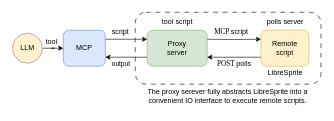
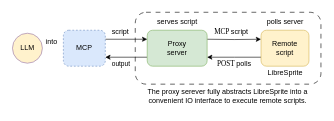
  <mxCell id="0" />
  <mxCell id="1" parent="0" />
  <mxCell id="2" value="" style="rounded=1;whiteSpace=wrap;html=1;fillColor=none;dashed=1;dashPattern=8 8;" vertex="1" parent="1"><mxGeometry x="225" y="20" width="310" height="120" as="geometry" /></mxCell>
  <mxCell id="3" style="edgeStyle=orthogonalEdgeStyle;rounded=0;orthogonalLoop=1;jettySize=auto;html=1;exitX=1;exitY=0.25;exitDx=0;exitDy=0;entryX=0;entryY=0.25;entryDx=0;entryDy=0;" edge="1" parent="1" target="8"><mxGeometry relative="1" as="geometry"><mxPoint x="345" y="65" as="sourcePoint" /></mxGeometry></mxCell>
  <mxCell id="4" style="edgeStyle=orthogonalEdgeStyle;rounded=0;orthogonalLoop=1;jettySize=auto;html=1;exitX=0;exitY=0.75;exitDx=0;exitDy=0;entryX=1;entryY=0.75;entryDx=0;entryDy=0;" edge="1" parent="1" source="6" target="10"><mxGeometry relative="1" as="geometry"><mxPoint x="225" y="95" as="sourcePoint" /></mxGeometry></mxCell>
  <mxCell id="5" value="output" style="edgeLabel;html=1;align=center;verticalAlign=middle;resizable=0;points=[];" vertex="1" connectable="0" parent="4"><mxGeometry x="0.505" y="3" relative="1" as="geometry"><mxPoint x="8" y="8" as="offset" /></mxGeometry></mxCell>
  <mxCell id="6" value="Proxy&lt;div&gt;server&lt;/div&gt;" style="rounded=1;whiteSpace=wrap;html=1;fillColor=#d5e8d4;strokeColor=#82b366;" vertex="1" parent="1"><mxGeometry x="245" y="50" width="100" height="60" as="geometry" /></mxCell>
  <mxCell id="7" style="edgeStyle=orthogonalEdgeStyle;rounded=0;orthogonalLoop=1;jettySize=auto;html=1;exitX=0;exitY=0.75;exitDx=0;exitDy=0;entryX=1;entryY=0.75;entryDx=0;entryDy=0;" edge="1" parent="1" source="8"><mxGeometry relative="1" as="geometry"><mxPoint x="345" y="95" as="targetPoint" /></mxGeometry></mxCell>
  <mxCell id="8" value="Remote&lt;div&gt;script&lt;/div&gt;" style="rounded=1;whiteSpace=wrap;html=1;fillColor=#fff2cc;strokeColor=#d6b656;" vertex="1" parent="1"><mxGeometry x="435" y="50" width="80" height="60" as="geometry" /></mxCell>
  <mxCell id="9" style="edgeStyle=orthogonalEdgeStyle;rounded=0;orthogonalLoop=1;jettySize=auto;html=1;exitX=1;exitY=0.25;exitDx=0;exitDy=0;entryX=0;entryY=0.25;entryDx=0;entryDy=0;" edge="1" parent="1" source="10" target="6"><mxGeometry relative="1" as="geometry"><mxPoint x="225" y="65" as="targetPoint" /></mxGeometry></mxCell>
- <mxCell id="10" value="&lt;div&gt;MCP&lt;/div&gt;" style="rounded=1;whiteSpace=wrap;html=1;fillColor=#dae8fc;strokeColor=#6c8ebf;" vertex="1" parent="1"><mxGeometry x="105" y="50" width="70" height="60" as="geometry" /></mxCell>
+ <mxCell id="10" value="&lt;div&gt;MCP&lt;/div&gt;" style="rounded=1;whiteSpace=wrap;html=1;fillColor=#dae8fc;strokeColor=#6c8ebf;dashed=1;" vertex="1" parent="1"><mxGeometry x="105" y="50" width="70" height="60" as="geometry" /></mxCell>
  <mxCell id="11" value="script" style="text;html=1;align=center;verticalAlign=middle;resizable=0;points=[];autosize=1;strokeColor=none;fillColor=none;" vertex="1" parent="1"><mxGeometry x="175" y="38" width="50" height="30" as="geometry" /></mxCell>
  <mxCell id="12" value="&lt;font face=&quot;Lucida Console&quot;&gt;MCP &lt;/font&gt;script" style="text;html=1;align=center;verticalAlign=middle;resizable=0;points=[];autosize=1;strokeColor=none;fillColor=none;" vertex="1" parent="1"><mxGeometry x="345" y="38" width="80" height="30" as="geometry" /></mxCell>
  <mxCell id="13" value="&lt;font face=&quot;Lucida Console&quot;&gt;POST &lt;/font&gt;polls" style="text;html=1;align=center;verticalAlign=middle;resizable=0;points=[];autosize=1;strokeColor=none;fillColor=none;" vertex="1" parent="1"><mxGeometry x="345" y="91" width="90" height="30" as="geometry" /></mxCell>
- <mxCell id="14" value="tool script" style="text;html=1;align=center;verticalAlign=middle;resizable=0;points=[];autosize=1;strokeColor=none;fillColor=none;" vertex="1" parent="1"><mxGeometry x="250" y="21" width="90" height="30" as="geometry" /></mxCell>
+ <mxCell id="14" value="serves script" style="text;html=1;align=center;verticalAlign=middle;resizable=0;points=[];autosize=1;strokeColor=none;fillColor=none;" vertex="1" parent="1"><mxGeometry x="250" y="21" width="90" height="30" as="geometry" /></mxCell>
  <mxCell id="15" value="polls server" style="text;html=1;align=center;verticalAlign=middle;resizable=0;points=[];autosize=1;strokeColor=none;fillColor=none;" vertex="1" parent="1"><mxGeometry x="435" y="21" width="80" height="30" as="geometry" /></mxCell>
- <mxCell id="16" value="tool" style="text;html=1;align=center;verticalAlign=middle;resizable=0;points=[];autosize=1;strokeColor=none;fillColor=none;" vertex="1" parent="1"><mxGeometry x="65" y="55" width="40" height="30" as="geometry" /></mxCell>
+ <mxCell id="16" value="into" style="text;html=1;align=center;verticalAlign=middle;resizable=0;points=[];autosize=1;strokeColor=none;fillColor=none;" vertex="1" parent="1"><mxGeometry x="65" y="55" width="40" height="30" as="geometry" /></mxCell>
  <mxCell id="17" value="The proxy serever fully abstracts LibreSprite&amp;nbsp;&lt;span style=&quot;background-color: transparent; color: light-dark(rgb(0, 0, 0), rgb(255, 255, 255));&quot;&gt;into a&lt;/span&gt;&lt;div&gt;&lt;span style=&quot;background-color: transparent; color: light-dark(rgb(0, 0, 0), rgb(255, 255, 255));&quot;&gt;convenient IO interface to execute remote scripts.&lt;/span&gt;&lt;/div&gt;" style="text;html=1;align=center;verticalAlign=middle;resizable=0;points=[];autosize=1;strokeColor=none;fillColor=none;" vertex="1" parent="1"><mxGeometry x="234" y="140" width="290" height="40" as="geometry" /></mxCell>
- <mxCell id="18" style="edgeStyle=orthogonalEdgeStyle;rounded=0;orthogonalLoop=1;jettySize=auto;html=1;entryX=0;entryY=0.5;entryDx=0;entryDy=0;" edge="1" parent="1" source="19" target="10"><mxGeometry relative="1" as="geometry" /></mxCell>
  <mxCell id="19" value="LLM" style="ellipse;whiteSpace=wrap;html=1;aspect=fixed;fillColor=#fff2cc;strokeColor=#9673a6;" vertex="1" parent="1"><mxGeometry x="20" y="55" width="50" height="50" as="geometry" /></mxCell>
  <mxCell id="20" value="LibreSprite" style="text;html=1;align=center;verticalAlign=middle;resizable=0;points=[];autosize=1;strokeColor=none;fillColor=none;" vertex="1" parent="1"><mxGeometry x="435" y="106" width="80" height="30" as="geometry" /></mxCell>
